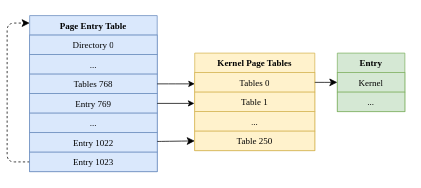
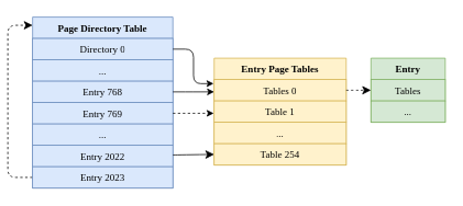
  <mxCell id="0" />
  <mxCell id="1" parent="0" />
- <mxCell id="2" value="Page Entry Table" style="swimlane;fontStyle=1;align=center;verticalAlign=top;childLayout=stackLayout;horizontal=1;startSize=26;horizontalStack=0;resizeParent=1;resizeParentMax=0;resizeLast=0;collapsible=1;marginBottom=0;whiteSpace=wrap;html=1;fontFamily=Verdana;fillColor=#dae8fc;strokeColor=#6c8ebf;movable=0;resizable=0;rotatable=0;deletable=0;editable=0;connectable=0;" parent="1" vertex="1"><mxGeometry x="20" y="20" width="170" height="208" as="geometry" /></mxCell>
+ <mxCell id="2" value="Page Directory Table" style="swimlane;fontStyle=1;align=center;verticalAlign=top;childLayout=stackLayout;horizontal=1;startSize=26;horizontalStack=0;resizeParent=1;resizeParentMax=0;resizeLast=0;collapsible=1;marginBottom=0;whiteSpace=wrap;html=1;fontFamily=Verdana;fillColor=#dae8fc;strokeColor=#6c8ebf;movable=0;resizable=0;rotatable=0;deletable=0;editable=0;connectable=0;" parent="1" vertex="1"><mxGeometry x="20" y="20" width="170" height="208" as="geometry" /></mxCell>
  <mxCell id="3" value="Directory 0" style="text;strokeColor=#6c8ebf;fillColor=#dae8fc;align=center;verticalAlign=top;spacingLeft=4;spacingRight=4;overflow=hidden;rotatable=0;points=[[0,0.5],[1,0.5]];portConstraint=eastwest;whiteSpace=wrap;html=1;fontFamily=Verdana;movable=0;resizable=0;deletable=0;editable=0;connectable=0;" parent="2" vertex="1"><mxGeometry y="26" width="170" height="26" as="geometry" /></mxCell>
  <mxCell id="4" value="..." style="text;strokeColor=#6c8ebf;fillColor=#dae8fc;align=center;verticalAlign=top;spacingLeft=4;spacingRight=4;overflow=hidden;rotatable=0;points=[[0,0.5],[1,0.5]];portConstraint=eastwest;whiteSpace=wrap;html=1;fontFamily=Verdana;movable=0;resizable=0;deletable=0;editable=0;connectable=0;" parent="2" vertex="1"><mxGeometry y="52" width="170" height="26" as="geometry" /></mxCell>
- <mxCell id="5" value="Tables 768" style="text;strokeColor=#6c8ebf;fillColor=#dae8fc;align=center;verticalAlign=top;spacingLeft=4;spacingRight=4;overflow=hidden;rotatable=0;points=[[0,0.5],[1,0.5]];portConstraint=eastwest;whiteSpace=wrap;html=1;fontFamily=Verdana;movable=0;resizable=0;deletable=0;editable=0;connectable=0;" parent="2" vertex="1"><mxGeometry y="78" width="170" height="26" as="geometry" /></mxCell>
+ <mxCell id="5" value="Entry 768" style="text;strokeColor=#6c8ebf;fillColor=#dae8fc;align=center;verticalAlign=top;spacingLeft=4;spacingRight=4;overflow=hidden;rotatable=0;points=[[0,0.5],[1,0.5]];portConstraint=eastwest;whiteSpace=wrap;html=1;fontFamily=Verdana;movable=0;resizable=0;deletable=0;editable=0;connectable=0;" parent="2" vertex="1"><mxGeometry y="78" width="170" height="26" as="geometry" /></mxCell>
  <mxCell id="6" value="Entry 769" style="text;strokeColor=#6c8ebf;fillColor=#dae8fc;align=center;verticalAlign=top;spacingLeft=4;spacingRight=4;overflow=hidden;rotatable=0;points=[[0,0.5],[1,0.5]];portConstraint=eastwest;whiteSpace=wrap;html=1;fontFamily=Verdana;movable=0;resizable=0;deletable=0;editable=0;connectable=0;" parent="2" vertex="1"><mxGeometry y="104" width="170" height="26" as="geometry" /></mxCell>
  <mxCell id="7" value="..." style="text;strokeColor=#6c8ebf;fillColor=#dae8fc;align=center;verticalAlign=top;spacingLeft=4;spacingRight=4;overflow=hidden;rotatable=0;points=[[0,0.5],[1,0.5]];portConstraint=eastwest;whiteSpace=wrap;html=1;fontFamily=Verdana;movable=0;resizable=0;deletable=0;editable=0;connectable=0;" parent="2" vertex="1"><mxGeometry y="130" width="170" height="26" as="geometry" /></mxCell>
- <mxCell id="8" value="Entry 1022" style="text;strokeColor=#6c8ebf;fillColor=#dae8fc;align=center;verticalAlign=top;spacingLeft=4;spacingRight=4;overflow=hidden;rotatable=0;points=[[0,0.5],[1,0.5]];portConstraint=eastwest;whiteSpace=wrap;html=1;fontFamily=Verdana;movable=0;resizable=0;deletable=0;editable=0;connectable=0;" parent="2" vertex="1"><mxGeometry y="156" width="170" height="26" as="geometry" /></mxCell>
+ <mxCell id="8" value="Entry 2022" style="text;strokeColor=#6c8ebf;fillColor=#dae8fc;align=center;verticalAlign=top;spacingLeft=4;spacingRight=4;overflow=hidden;rotatable=0;points=[[0,0.5],[1,0.5]];portConstraint=eastwest;whiteSpace=wrap;html=1;fontFamily=Verdana;movable=0;resizable=0;deletable=0;editable=0;connectable=0;" parent="2" vertex="1"><mxGeometry y="156" width="170" height="26" as="geometry" /></mxCell>
  <mxCell id="9" style="edgeStyle=orthogonalEdgeStyle;rounded=1;orthogonalLoop=1;jettySize=auto;html=1;exitX=0;exitY=0.5;exitDx=0;exitDy=0;fontSize=12;startSize=8;endSize=8;entryX=0;entryY=0.048;entryDx=0;entryDy=0;entryPerimeter=0;fontFamily=Verdana;strokeColor=default;movable=0;resizable=0;rotatable=0;deletable=0;editable=0;connectable=0;dashed=1;" parent="2" source="10" target="2" edge="1"><mxGeometry relative="1" as="geometry"><mxPoint x="-70.0" y="40.0" as="targetPoint" /><Array as="points"><mxPoint x="-30" y="195" /><mxPoint x="-30" y="10" /></Array></mxGeometry></mxCell>
- <mxCell id="10" value="Entry 1023" style="text;strokeColor=#6c8ebf;fillColor=#dae8fc;align=center;verticalAlign=top;spacingLeft=4;spacingRight=4;overflow=hidden;rotatable=0;points=[[0,0.5],[1,0.5]];portConstraint=eastwest;whiteSpace=wrap;html=1;fontFamily=Verdana;movable=0;resizable=0;deletable=0;editable=0;connectable=0;" parent="2" vertex="1"><mxGeometry y="182" width="170" height="26" as="geometry" /></mxCell>
- <mxCell id="11" value="Kernel Page Tables" style="swimlane;fontStyle=1;align=center;verticalAlign=top;childLayout=stackLayout;horizontal=1;startSize=26;horizontalStack=0;resizeParent=1;resizeParentMax=0;resizeLast=0;collapsible=1;marginBottom=0;whiteSpace=wrap;html=1;fontFamily=Verdana;fillColor=#fff2cc;strokeColor=#d6b656;movable=0;resizable=0;rotatable=0;deletable=0;editable=0;connectable=0;" parent="1" vertex="1"><mxGeometry x="240" y="70" width="160" height="130" as="geometry" /></mxCell>
+ <mxCell id="10" value="Entry 2023" style="text;strokeColor=#6c8ebf;fillColor=#dae8fc;align=center;verticalAlign=top;spacingLeft=4;spacingRight=4;overflow=hidden;rotatable=0;points=[[0,0.5],[1,0.5]];portConstraint=eastwest;whiteSpace=wrap;html=1;fontFamily=Verdana;movable=0;resizable=0;deletable=0;editable=0;connectable=0;" parent="2" vertex="1"><mxGeometry y="182" width="170" height="26" as="geometry" /></mxCell>
+ <mxCell id="11" value="Entry Page Tables" style="swimlane;fontStyle=1;align=center;verticalAlign=top;childLayout=stackLayout;horizontal=1;startSize=26;horizontalStack=0;resizeParent=1;resizeParentMax=0;resizeLast=0;collapsible=1;marginBottom=0;whiteSpace=wrap;html=1;fontFamily=Verdana;fillColor=#fff2cc;strokeColor=#d6b656;movable=0;resizable=0;rotatable=0;deletable=0;editable=0;connectable=0;" parent="1" vertex="1"><mxGeometry x="240" y="70" width="160" height="130" as="geometry" /></mxCell>
  <mxCell id="12" value="Tables 0" style="text;strokeColor=#d6b656;fillColor=#fff2cc;align=center;verticalAlign=top;spacingLeft=4;spacingRight=4;overflow=hidden;rotatable=0;points=[[0,0.5],[1,0.5]];portConstraint=eastwest;whiteSpace=wrap;html=1;fontFamily=Verdana;movable=0;resizable=0;deletable=0;editable=0;connectable=0;" parent="11" vertex="1"><mxGeometry y="26" width="160" height="26" as="geometry" /></mxCell>
  <mxCell id="13" value="Table 1" style="text;strokeColor=#d6b656;fillColor=#fff2cc;align=center;verticalAlign=top;spacingLeft=4;spacingRight=4;overflow=hidden;rotatable=0;points=[[0,0.5],[1,0.5]];portConstraint=eastwest;whiteSpace=wrap;html=1;fontFamily=Verdana;movable=0;resizable=0;deletable=0;editable=0;connectable=0;" parent="11" vertex="1"><mxGeometry y="52" width="160" height="26" as="geometry" /></mxCell>
  <mxCell id="14" value="..." style="text;strokeColor=#d6b656;fillColor=#fff2cc;align=center;verticalAlign=top;spacingLeft=4;spacingRight=4;overflow=hidden;rotatable=0;points=[[0,0.5],[1,0.5]];portConstraint=eastwest;whiteSpace=wrap;html=1;fontFamily=Verdana;movable=0;resizable=0;deletable=0;editable=0;connectable=0;" parent="11" vertex="1"><mxGeometry y="78" width="160" height="26" as="geometry" /></mxCell>
- <mxCell id="15" value="Table 250" style="text;strokeColor=#d6b656;fillColor=#fff2cc;align=center;verticalAlign=top;spacingLeft=4;spacingRight=4;overflow=hidden;rotatable=0;points=[[0,0.5],[1,0.5]];portConstraint=eastwest;whiteSpace=wrap;html=1;fontFamily=Verdana;movable=0;resizable=0;deletable=0;editable=0;connectable=0;" parent="11" vertex="1"><mxGeometry y="104" width="160" height="26" as="geometry" /></mxCell>
+ <mxCell id="15" value="Table 254" style="text;strokeColor=#d6b656;fillColor=#fff2cc;align=center;verticalAlign=top;spacingLeft=4;spacingRight=4;overflow=hidden;rotatable=0;points=[[0,0.5],[1,0.5]];portConstraint=eastwest;whiteSpace=wrap;html=1;fontFamily=Verdana;movable=0;resizable=0;deletable=0;editable=0;connectable=0;" parent="11" vertex="1"><mxGeometry y="104" width="160" height="26" as="geometry" /></mxCell>
  <mxCell id="16" value="Entry" style="swimlane;fontStyle=1;align=center;verticalAlign=top;childLayout=stackLayout;horizontal=1;startSize=26;horizontalStack=0;resizeParent=1;resizeParentMax=0;resizeLast=0;collapsible=1;marginBottom=0;whiteSpace=wrap;html=1;fontFamily=Verdana;fillColor=#d5e8d4;strokeColor=#82b366;movable=0;resizable=0;rotatable=0;deletable=0;editable=0;connectable=0;" parent="1" vertex="1"><mxGeometry x="430" y="70" width="90" height="78" as="geometry" /></mxCell>
- <mxCell id="17" value="Kernel" style="text;strokeColor=#82b366;fillColor=#d5e8d4;align=center;verticalAlign=top;spacingLeft=4;spacingRight=4;overflow=hidden;rotatable=0;points=[[0,0.5],[1,0.5]];portConstraint=eastwest;whiteSpace=wrap;html=1;fontFamily=Verdana;movable=0;resizable=0;deletable=0;editable=0;connectable=0;" parent="16" vertex="1"><mxGeometry y="26" width="90" height="26" as="geometry" /></mxCell>
+ <mxCell id="17" value="Tables" style="text;strokeColor=#82b366;fillColor=#d5e8d4;align=center;verticalAlign=top;spacingLeft=4;spacingRight=4;overflow=hidden;rotatable=0;points=[[0,0.5],[1,0.5]];portConstraint=eastwest;whiteSpace=wrap;html=1;fontFamily=Verdana;movable=0;resizable=0;deletable=0;editable=0;connectable=0;" parent="16" vertex="1"><mxGeometry y="26" width="90" height="26" as="geometry" /></mxCell>
  <mxCell id="18" value="..." style="text;strokeColor=#82b366;fillColor=#d5e8d4;align=center;verticalAlign=top;spacingLeft=4;spacingRight=4;overflow=hidden;rotatable=0;points=[[0,0.5],[1,0.5]];portConstraint=eastwest;whiteSpace=wrap;html=1;fontFamily=Verdana;movable=0;resizable=0;deletable=0;editable=0;connectable=0;" parent="16" vertex="1"><mxGeometry y="52" width="90" height="26" as="geometry" /></mxCell>
  <mxCell id="19" style="edgeStyle=none;curved=1;rounded=0;orthogonalLoop=1;jettySize=auto;html=1;fontSize=12;startSize=8;endSize=8;fontFamily=Verdana;movable=0;resizable=0;rotatable=0;deletable=0;editable=0;connectable=0;" parent="1" source="8" edge="1"><mxGeometry relative="1" as="geometry"><mxPoint x="240" y="187" as="targetPoint" /></mxGeometry></mxCell>
- <mxCell id="20" style="edgeStyle=none;curved=1;rounded=0;orthogonalLoop=1;jettySize=auto;html=1;exitX=1;exitY=0.5;exitDx=0;exitDy=0;entryX=0;entryY=0.5;entryDx=0;entryDy=0;fontSize=12;startSize=8;endSize=8;fontFamily=Verdana;movable=0;resizable=0;rotatable=0;deletable=0;editable=0;connectable=0;" parent="1" source="12" target="16" edge="1"><mxGeometry relative="1" as="geometry" /></mxCell>
+ <mxCell id="20" style="edgeStyle=none;curved=1;rounded=0;orthogonalLoop=1;jettySize=auto;html=1;exitX=1;exitY=0.5;exitDx=0;exitDy=0;entryX=0;entryY=0.5;entryDx=0;entryDy=0;fontSize=12;startSize=8;endSize=8;fontFamily=Verdana;movable=0;resizable=0;rotatable=0;deletable=0;editable=0;connectable=0;dashed=1;" parent="1" source="12" target="16" edge="1"><mxGeometry relative="1" as="geometry" /></mxCell>
+ <mxCell id="21" style="edgeStyle=elbowEdgeStyle;html=1;entryX=-0.004;entryY=0.19;entryDx=0;entryDy=0;entryPerimeter=0;movable=0;resizable=0;rotatable=0;deletable=0;editable=0;connectable=0;" edge="1" parent="1" source="3" target="12"><mxGeometry relative="1" as="geometry" /></mxCell>
  <mxCell id="22" style="edgeStyle=orthogonalEdgeStyle;rounded=1;html=1;strokeColor=default;movable=0;resizable=0;rotatable=0;deletable=0;editable=0;connectable=0;" edge="1" parent="1" source="5"><mxGeometry relative="1" as="geometry"><mxPoint x="240" y="111" as="targetPoint" /></mxGeometry></mxCell>
- <mxCell id="23" style="edgeStyle=orthogonalEdgeStyle;rounded=1;html=1;entryX=-0.003;entryY=0.578;entryDx=0;entryDy=0;entryPerimeter=0;strokeColor=default;movable=0;resizable=0;rotatable=0;deletable=0;editable=0;connectable=0;" edge="1" parent="1" source="6" target="13"><mxGeometry relative="1" as="geometry" /></mxCell>
+ <mxCell id="23" style="edgeStyle=orthogonalEdgeStyle;rounded=1;html=1;entryX=-0.003;entryY=0.578;entryDx=0;entryDy=0;entryPerimeter=0;strokeColor=default;movable=0;resizable=0;rotatable=0;deletable=0;editable=0;connectable=0;dashed=1;" edge="1" parent="1" source="6" target="13"><mxGeometry relative="1" as="geometry" /></mxCell>
